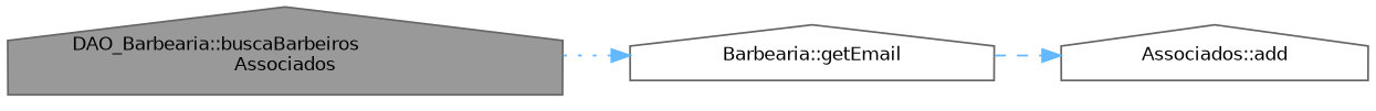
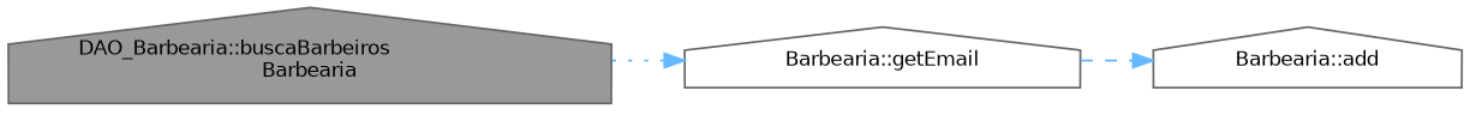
  digraph {
    rankdir=LR
    node [color=grey40 fillcolor=white fontname=Helvetica fontsize=10 shape=house style=filled]
    edge [color=steelblue1 fontname=Helvetica fontsize=10 labelfontname=Helvetica labelfontsize=10]
-   n1 [color=gray40 fillcolor=grey60 fontcolor=black height=0.2 label="DAO_Barbearia::buscaBarbeiros\lAssociados" width=0.4]
+   n1 [color=gray40 fillcolor=grey60 fontcolor=black height=0.2 label="DAO_Barbearia::buscaBarbeiros\lBarbearia" width=0.4]
    n2 [height=0.2 label="Barbearia::getEmail" width=0.4]
-   n3 [height=0.2 label="Associados::add" width=0.4]
+   n3 [height=0.2 label="Barbearia::add" width=0.4]
    n1 -> n2 [style=dotted]
    n2 -> n3 [style=dashed]
  }
